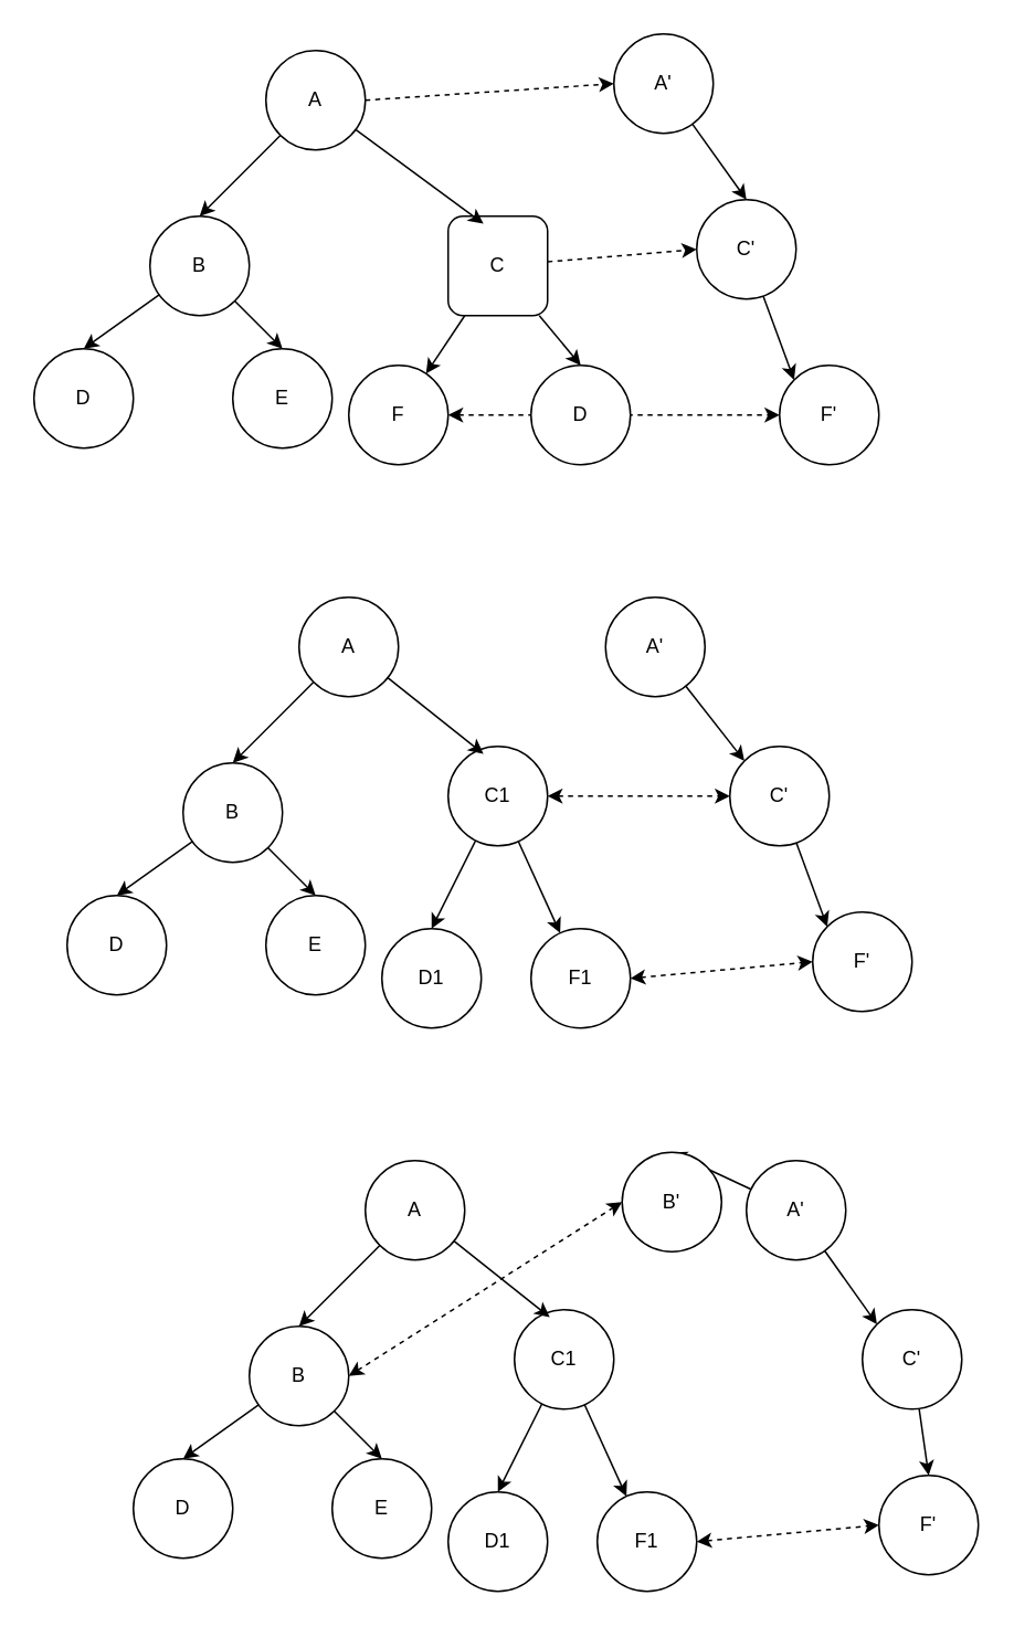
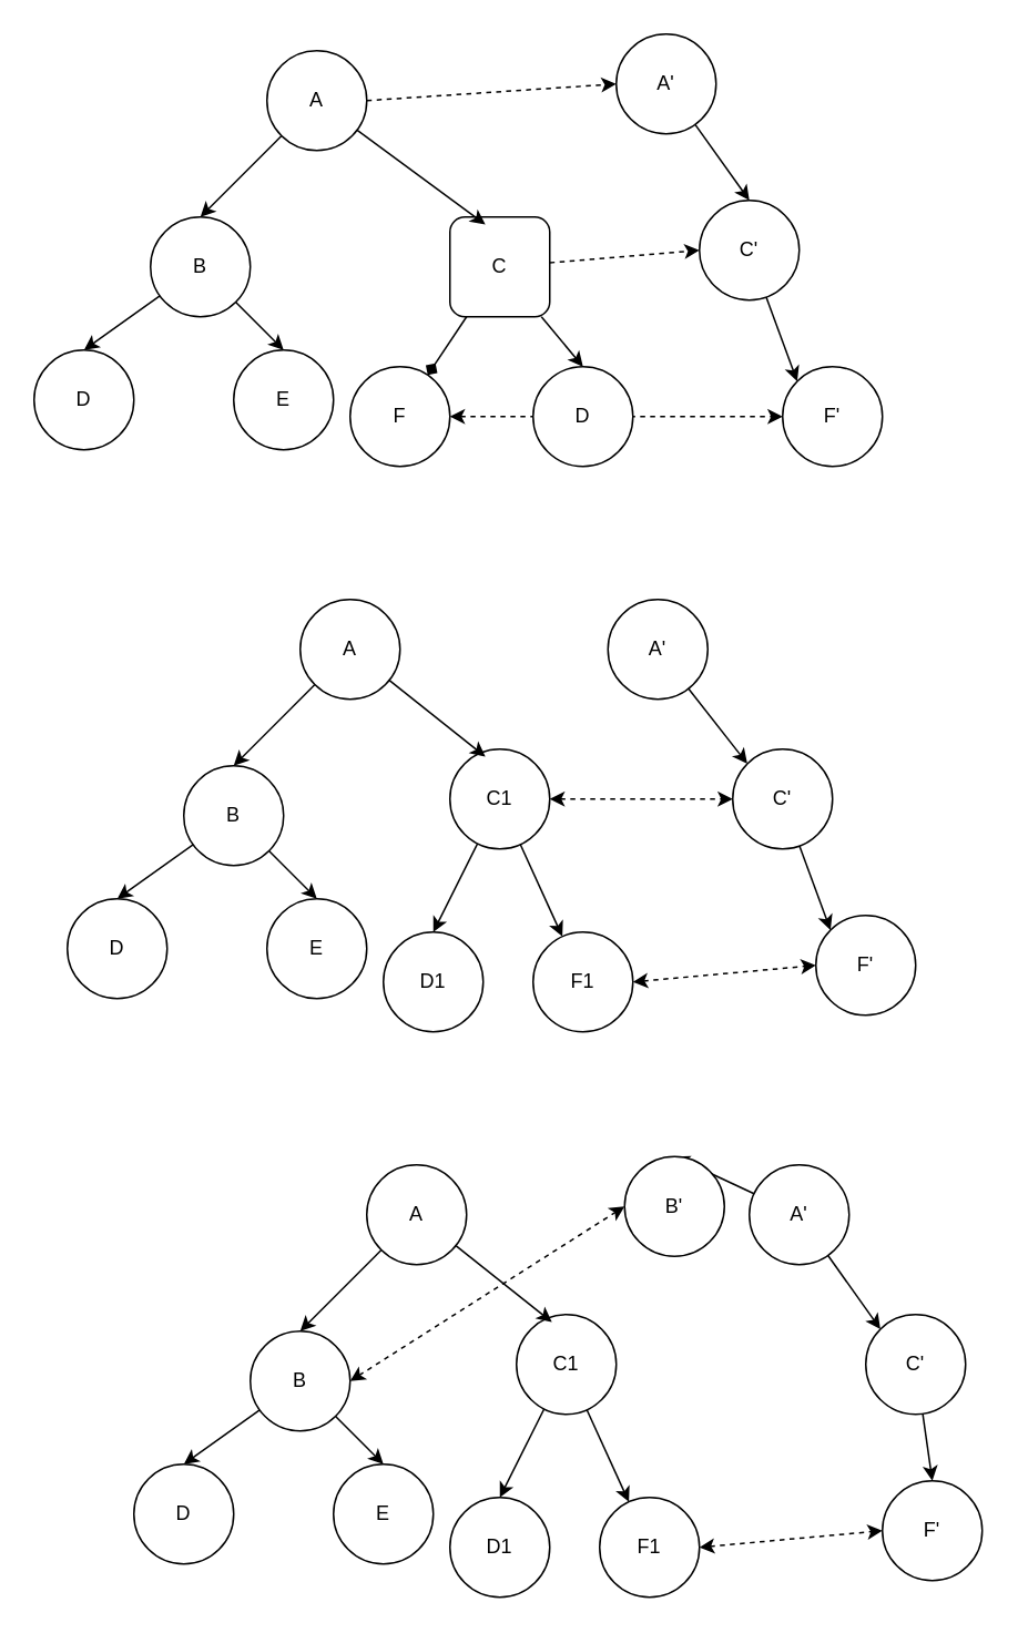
  <mxCell id="0" />
  <mxCell id="1" parent="0" />
  <mxCell id="2" value="A" style="ellipse;whiteSpace=wrap;html=1;aspect=fixed;" vertex="1" parent="1"><mxGeometry x="160" y="30" width="60" height="60" as="geometry" /></mxCell>
  <mxCell id="3" style="edgeStyle=none;html=1;entryX=0.5;entryY=0;entryDx=0;entryDy=0;" edge="1" parent="1" source="5" target="10"><mxGeometry relative="1" as="geometry" /></mxCell>
  <mxCell id="4" style="edgeStyle=none;html=1;entryX=0.5;entryY=0;entryDx=0;entryDy=0;" edge="1" parent="1" source="5" target="11"><mxGeometry relative="1" as="geometry" /></mxCell>
  <mxCell id="5" value="B" style="ellipse;whiteSpace=wrap;html=1;aspect=fixed;" vertex="1" parent="1"><mxGeometry x="90" y="130" width="60" height="60" as="geometry" /></mxCell>
- <mxCell id="6" style="edgeStyle=none;html=1;" edge="1" parent="1" source="9" target="12"><mxGeometry relative="1" as="geometry" /></mxCell>
+ <mxCell id="6" style="edgeStyle=none;html=1;endArrow=diamond;" edge="1" parent="1" source="9" target="12"><mxGeometry relative="1" as="geometry" /></mxCell>
  <mxCell id="7" style="edgeStyle=none;html=1;entryX=0.5;entryY=0;entryDx=0;entryDy=0;" edge="1" parent="1" source="9" target="37"><mxGeometry relative="1" as="geometry" /></mxCell>
  <mxCell id="8" style="edgeStyle=none;html=1;entryX=0;entryY=0.5;entryDx=0;entryDy=0;dashed=1;" edge="1" parent="1" source="9" target="17"><mxGeometry relative="1" as="geometry" /></mxCell>
  <mxCell id="9" value="C" style="whiteSpace=wrap;html=1;aspect=fixed;rounded=1;" vertex="1" parent="1"><mxGeometry x="270" y="130" width="60" height="60" as="geometry" /></mxCell>
  <mxCell id="10" value="D" style="ellipse;whiteSpace=wrap;html=1;aspect=fixed;" vertex="1" parent="1"><mxGeometry x="20" y="210" width="60" height="60" as="geometry" /></mxCell>
  <mxCell id="11" value="E" style="ellipse;whiteSpace=wrap;html=1;aspect=fixed;" vertex="1" parent="1"><mxGeometry x="140" y="210" width="60" height="60" as="geometry" /></mxCell>
  <mxCell id="12" value="F" style="ellipse;whiteSpace=wrap;html=1;aspect=fixed;" vertex="1" parent="1"><mxGeometry x="210" y="220" width="60" height="60" as="geometry" /></mxCell>
  <mxCell id="13" value="" style="endArrow=classic;html=1;exitX=0;exitY=1;exitDx=0;exitDy=0;entryX=0.5;entryY=0;entryDx=0;entryDy=0;" edge="1" parent="1" source="2" target="5"><mxGeometry width="50" height="50" relative="1" as="geometry"><mxPoint x="190" y="150" as="sourcePoint" /><mxPoint x="240" y="100" as="targetPoint" /></mxGeometry></mxCell>
  <mxCell id="14" style="edgeStyle=none;html=1;entryX=0.355;entryY=0.075;entryDx=0;entryDy=0;entryPerimeter=0;" edge="1" parent="1" source="2" target="9"><mxGeometry relative="1" as="geometry" /></mxCell>
  <mxCell id="15" value="F'" style="ellipse;whiteSpace=wrap;html=1;aspect=fixed;" vertex="1" parent="1"><mxGeometry x="470" y="220" width="60" height="60" as="geometry" /></mxCell>
  <mxCell id="16" style="edgeStyle=none;html=1;entryX=0;entryY=0;entryDx=0;entryDy=0;" edge="1" parent="1" source="17" target="15"><mxGeometry relative="1" as="geometry" /></mxCell>
  <mxCell id="17" value="C'" style="ellipse;whiteSpace=wrap;html=1;aspect=fixed;" vertex="1" parent="1"><mxGeometry x="420" y="120" width="60" height="60" as="geometry" /></mxCell>
  <mxCell id="18" value="" style="endArrow=classic;startArrow=classic;html=1;dashed=1;entryX=0;entryY=0.5;entryDx=0;entryDy=0;exitX=1;exitY=0.5;exitDx=0;exitDy=0;" edge="1" parent="1" source="12" target="15"><mxGeometry width="50" height="50" relative="1" as="geometry"><mxPoint x="400" y="270" as="sourcePoint" /><mxPoint x="450" y="220" as="targetPoint" /></mxGeometry></mxCell>
  <mxCell id="19" value="A" style="ellipse;whiteSpace=wrap;html=1;aspect=fixed;" vertex="1" parent="1"><mxGeometry x="180" y="360" width="60" height="60" as="geometry" /></mxCell>
  <mxCell id="20" style="edgeStyle=none;html=1;entryX=0.5;entryY=0;entryDx=0;entryDy=0;" edge="1" parent="1" source="22" target="26"><mxGeometry relative="1" as="geometry" /></mxCell>
  <mxCell id="21" style="edgeStyle=none;html=1;entryX=0.5;entryY=0;entryDx=0;entryDy=0;" edge="1" parent="1" source="22" target="27"><mxGeometry relative="1" as="geometry" /></mxCell>
  <mxCell id="22" value="B" style="ellipse;whiteSpace=wrap;html=1;aspect=fixed;" vertex="1" parent="1"><mxGeometry x="110" y="460" width="60" height="60" as="geometry" /></mxCell>
  <mxCell id="23" style="edgeStyle=none;html=1;" edge="1" parent="1" source="25" target="28"><mxGeometry relative="1" as="geometry" /></mxCell>
  <mxCell id="24" style="edgeStyle=none;html=1;entryX=0.5;entryY=0;entryDx=0;entryDy=0;" edge="1" parent="1" source="25" target="38"><mxGeometry relative="1" as="geometry" /></mxCell>
  <mxCell id="25" value="C1" style="ellipse;whiteSpace=wrap;html=1;aspect=fixed;" vertex="1" parent="1"><mxGeometry x="270" y="450" width="60" height="60" as="geometry" /></mxCell>
  <mxCell id="26" value="D" style="ellipse;whiteSpace=wrap;html=1;aspect=fixed;" vertex="1" parent="1"><mxGeometry x="40" y="540" width="60" height="60" as="geometry" /></mxCell>
  <mxCell id="27" value="E" style="ellipse;whiteSpace=wrap;html=1;aspect=fixed;" vertex="1" parent="1"><mxGeometry x="160" y="540" width="60" height="60" as="geometry" /></mxCell>
  <mxCell id="28" value="F1" style="ellipse;whiteSpace=wrap;html=1;aspect=fixed;" vertex="1" parent="1"><mxGeometry x="320" y="560" width="60" height="60" as="geometry" /></mxCell>
  <mxCell id="29" value="" style="endArrow=classic;html=1;exitX=0;exitY=1;exitDx=0;exitDy=0;entryX=0.5;entryY=0;entryDx=0;entryDy=0;" edge="1" parent="1" source="19" target="22"><mxGeometry width="50" height="50" relative="1" as="geometry"><mxPoint x="210" y="480" as="sourcePoint" /><mxPoint x="260" y="430" as="targetPoint" /></mxGeometry></mxCell>
  <mxCell id="30" style="edgeStyle=none;html=1;entryX=0.355;entryY=0.075;entryDx=0;entryDy=0;entryPerimeter=0;" edge="1" parent="1" source="19" target="25"><mxGeometry relative="1" as="geometry" /></mxCell>
  <mxCell id="31" value="F'" style="ellipse;whiteSpace=wrap;html=1;aspect=fixed;" vertex="1" parent="1"><mxGeometry x="490" y="550" width="60" height="60" as="geometry" /></mxCell>
  <mxCell id="32" style="edgeStyle=none;html=1;entryX=0;entryY=0;entryDx=0;entryDy=0;" edge="1" parent="1" source="33" target="31"><mxGeometry relative="1" as="geometry" /></mxCell>
  <mxCell id="33" value="C'" style="ellipse;whiteSpace=wrap;html=1;aspect=fixed;" vertex="1" parent="1"><mxGeometry x="440" y="450" width="60" height="60" as="geometry" /></mxCell>
  <mxCell id="34" style="edgeStyle=none;html=1;entryX=0;entryY=0;entryDx=0;entryDy=0;" edge="1" parent="1" source="35" target="33"><mxGeometry relative="1" as="geometry" /></mxCell>
  <mxCell id="35" value="A'" style="ellipse;whiteSpace=wrap;html=1;aspect=fixed;" vertex="1" parent="1"><mxGeometry x="365" y="360" width="60" height="60" as="geometry" /></mxCell>
  <mxCell id="36" value="" style="endArrow=classic;startArrow=classic;html=1;dashed=1;entryX=0;entryY=0.5;entryDx=0;entryDy=0;exitX=1;exitY=0.5;exitDx=0;exitDy=0;" edge="1" parent="1" source="28" target="31"><mxGeometry width="50" height="50" relative="1" as="geometry"><mxPoint x="420" y="600" as="sourcePoint" /><mxPoint x="470" y="550" as="targetPoint" /></mxGeometry></mxCell>
  <mxCell id="37" value="D" style="ellipse;whiteSpace=wrap;html=1;aspect=fixed;" vertex="1" parent="1"><mxGeometry x="320" y="220" width="60" height="60" as="geometry" /></mxCell>
  <mxCell id="38" value="D1" style="ellipse;whiteSpace=wrap;html=1;aspect=fixed;" vertex="1" parent="1"><mxGeometry x="230" y="560" width="60" height="60" as="geometry" /></mxCell>
  <mxCell id="39" value="A" style="ellipse;whiteSpace=wrap;html=1;aspect=fixed;" vertex="1" parent="1"><mxGeometry x="220" y="700" width="60" height="60" as="geometry" /></mxCell>
  <mxCell id="40" style="edgeStyle=none;html=1;entryX=0.5;entryY=0;entryDx=0;entryDy=0;" edge="1" parent="1" source="42" target="46"><mxGeometry relative="1" as="geometry" /></mxCell>
  <mxCell id="41" style="edgeStyle=none;html=1;entryX=0.5;entryY=0;entryDx=0;entryDy=0;" edge="1" parent="1" source="42" target="47"><mxGeometry relative="1" as="geometry" /></mxCell>
  <mxCell id="42" value="B" style="ellipse;whiteSpace=wrap;html=1;aspect=fixed;" vertex="1" parent="1"><mxGeometry x="150" y="800" width="60" height="60" as="geometry" /></mxCell>
  <mxCell id="43" style="edgeStyle=none;html=1;" edge="1" parent="1" source="45" target="48"><mxGeometry relative="1" as="geometry" /></mxCell>
  <mxCell id="44" style="edgeStyle=none;html=1;entryX=0.5;entryY=0;entryDx=0;entryDy=0;" edge="1" parent="1" source="45" target="58"><mxGeometry relative="1" as="geometry" /></mxCell>
  <mxCell id="45" value="C1" style="ellipse;whiteSpace=wrap;html=1;aspect=fixed;" vertex="1" parent="1"><mxGeometry x="310" y="790" width="60" height="60" as="geometry" /></mxCell>
  <mxCell id="46" value="D" style="ellipse;whiteSpace=wrap;html=1;aspect=fixed;" vertex="1" parent="1"><mxGeometry x="80" y="880" width="60" height="60" as="geometry" /></mxCell>
  <mxCell id="47" value="E" style="ellipse;whiteSpace=wrap;html=1;aspect=fixed;" vertex="1" parent="1"><mxGeometry x="200" y="880" width="60" height="60" as="geometry" /></mxCell>
  <mxCell id="48" value="F1" style="ellipse;whiteSpace=wrap;html=1;aspect=fixed;" vertex="1" parent="1"><mxGeometry x="360" y="900" width="60" height="60" as="geometry" /></mxCell>
  <mxCell id="49" value="" style="endArrow=classic;html=1;exitX=0;exitY=1;exitDx=0;exitDy=0;entryX=0.5;entryY=0;entryDx=0;entryDy=0;" edge="1" parent="1" source="39" target="42"><mxGeometry width="50" height="50" relative="1" as="geometry"><mxPoint x="250" y="820" as="sourcePoint" /><mxPoint x="300" y="770" as="targetPoint" /></mxGeometry></mxCell>
  <mxCell id="50" style="edgeStyle=none;html=1;entryX=0.355;entryY=0.075;entryDx=0;entryDy=0;entryPerimeter=0;" edge="1" parent="1" source="39" target="45"><mxGeometry relative="1" as="geometry" /></mxCell>
  <mxCell id="51" value="F'" style="ellipse;whiteSpace=wrap;html=1;aspect=fixed;" vertex="1" parent="1"><mxGeometry x="530" y="890" width="60" height="60" as="geometry" /></mxCell>
  <mxCell id="52" style="edgeStyle=none;html=1;entryX=0.5;entryY=0;entryDx=0;entryDy=0;" edge="1" parent="1" source="53" target="51"><mxGeometry relative="1" as="geometry" /></mxCell>
  <mxCell id="53" value="C'" style="ellipse;whiteSpace=wrap;html=1;aspect=fixed;" vertex="1" parent="1"><mxGeometry x="520" y="790" width="60" height="60" as="geometry" /></mxCell>
  <mxCell id="54" style="edgeStyle=none;html=1;entryX=0;entryY=0;entryDx=0;entryDy=0;" edge="1" parent="1" source="56" target="53"><mxGeometry relative="1" as="geometry" /></mxCell>
  <mxCell id="55" style="edgeStyle=none;html=1;entryX=0.5;entryY=0;entryDx=0;entryDy=0;" edge="1" parent="1" source="56" target="59"><mxGeometry relative="1" as="geometry" /></mxCell>
  <mxCell id="56" value="A'" style="ellipse;whiteSpace=wrap;html=1;aspect=fixed;" vertex="1" parent="1"><mxGeometry x="450" y="700" width="60" height="60" as="geometry" /></mxCell>
  <mxCell id="57" value="" style="endArrow=classic;startArrow=classic;html=1;dashed=1;entryX=0;entryY=0.5;entryDx=0;entryDy=0;exitX=1;exitY=0.5;exitDx=0;exitDy=0;" edge="1" parent="1" source="48" target="51"><mxGeometry width="50" height="50" relative="1" as="geometry"><mxPoint x="460" y="940" as="sourcePoint" /><mxPoint x="510" y="890" as="targetPoint" /></mxGeometry></mxCell>
  <mxCell id="58" value="D1" style="ellipse;whiteSpace=wrap;html=1;aspect=fixed;" vertex="1" parent="1"><mxGeometry x="270" y="900" width="60" height="60" as="geometry" /></mxCell>
  <mxCell id="59" value="B'" style="ellipse;whiteSpace=wrap;html=1;aspect=fixed;" vertex="1" parent="1"><mxGeometry x="375" y="695" width="60" height="60" as="geometry" /></mxCell>
  <mxCell id="60" value="" style="endArrow=classic;startArrow=classic;html=1;dashed=1;entryX=0;entryY=0.5;entryDx=0;entryDy=0;exitX=1;exitY=0.5;exitDx=0;exitDy=0;" edge="1" parent="1" source="42" target="59"><mxGeometry width="50" height="50" relative="1" as="geometry"><mxPoint x="430" y="940" as="sourcePoint" /><mxPoint x="540" y="930" as="targetPoint" /></mxGeometry></mxCell>
  <mxCell id="61" value="" style="endArrow=classic;startArrow=classic;html=1;dashed=1;entryX=0;entryY=0.5;entryDx=0;entryDy=0;exitX=1;exitY=0.5;exitDx=0;exitDy=0;" edge="1" parent="1" source="25" target="33"><mxGeometry width="50" height="50" relative="1" as="geometry"><mxPoint x="420" y="600" as="sourcePoint" /><mxPoint x="470" y="550" as="targetPoint" /></mxGeometry></mxCell>
  <mxCell id="62" style="edgeStyle=none;html=1;entryX=0.5;entryY=0;entryDx=0;entryDy=0;" edge="1" parent="1" source="63" target="17"><mxGeometry relative="1" as="geometry" /></mxCell>
  <mxCell id="63" value="A'" style="ellipse;whiteSpace=wrap;html=1;aspect=fixed;" vertex="1" parent="1"><mxGeometry x="370" y="20" width="60" height="60" as="geometry" /></mxCell>
  <mxCell id="64" style="edgeStyle=none;html=1;entryX=0;entryY=0.5;entryDx=0;entryDy=0;dashed=1;exitX=1;exitY=0.5;exitDx=0;exitDy=0;" edge="1" parent="1" source="2" target="63"><mxGeometry relative="1" as="geometry"><mxPoint x="340" y="168" as="sourcePoint" /><mxPoint x="430" y="160" as="targetPoint" /></mxGeometry></mxCell>
